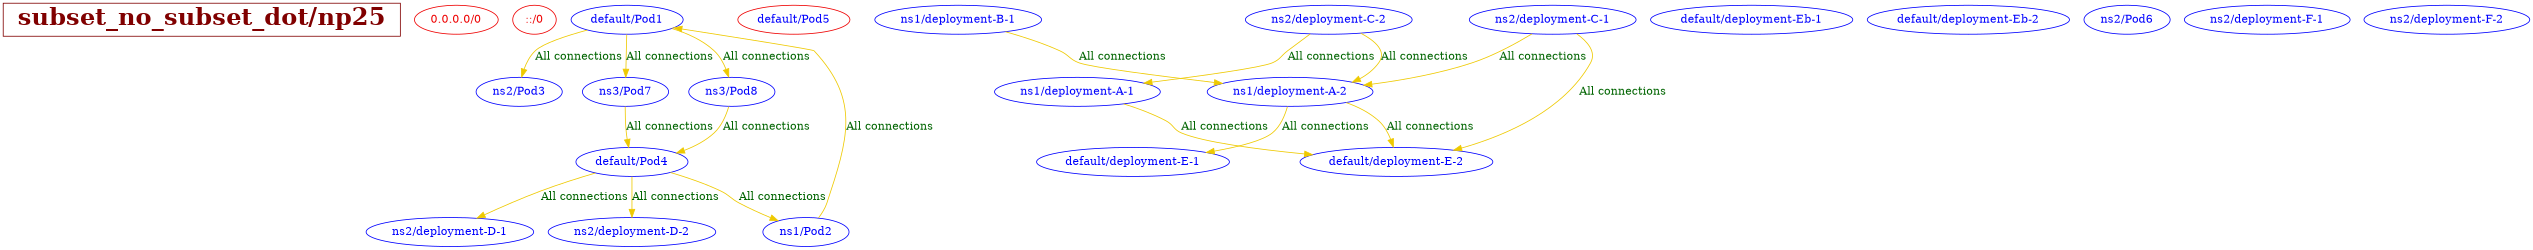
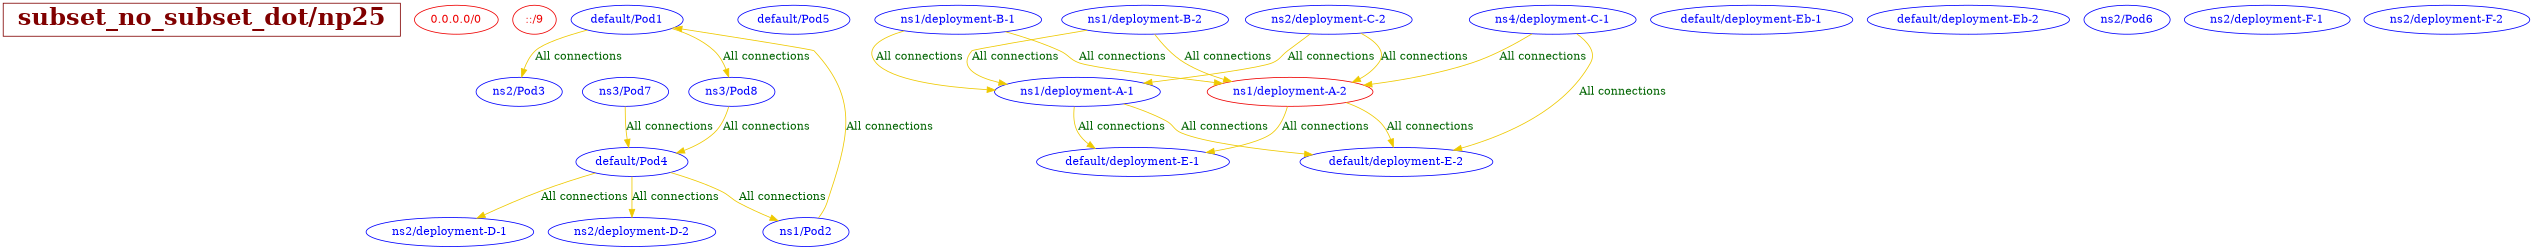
  digraph {
    node [color=blue fontcolor=blue]
    edge [color=gold2 fontcolor=darkgreen]
    n1 [color=webmaroon fontcolor=webmaroon fontsize=30 label=< <B>subset_no_subset_dot/np25</B> > shape=box]
    n2 [color=red2 fontcolor=red2 label="0.0.0.0/0"]
-   n3 [color=red2 fontcolor=red2 label="::/0"]
+   n3 [color=red2 fontcolor=red2 label="::/9"]
    n4 [label="default/Pod1"]
    n5 [label="ns2/Pod3"]
    n6 [label="ns3/Pod7"]
    n7 [label="ns3/Pod8"]
    n8 [label="default/Pod4"]
    n9 [label="ns1/Pod2"]
    n10 [label="ns2/deployment-D-1"]
    n11 [label="ns2/deployment-D-2"]
-   n12 [color=red2 label="default/Pod5"]
+   n12 [label="default/Pod5"]
    n13 [label="default/deployment-E-1"]
    n14 [label="default/deployment-E-2"]
    n15 [label="default/deployment-Eb-1"]
    n16 [label="default/deployment-Eb-2"]
    n17 [label="ns1/deployment-A-1"]
-   n18 [label="ns1/deployment-A-2"]
+   n18 [color=red2 label="ns1/deployment-A-2"]
    n19 [label="ns1/deployment-B-1"]
+   n20 [label="ns1/deployment-B-2"]
    n21 [label="ns2/Pod6"]
-   n22 [label="ns2/deployment-C-1"]
+   n22 [label="ns4/deployment-C-1"]
    n23 [label="ns2/deployment-C-2"]
    n24 [label="ns2/deployment-F-1"]
    n25 [label="ns2/deployment-F-2"]
    n4 -> n5 [label="All connections"]
-   n4 -> n6 [label="All connections"]
    n4 -> n7 [label="All connections"]
    n6 -> n8 [label="All connections"]
    n7 -> n8 [label="All connections"]
    n8 -> n9 [label="All connections"]
    n8 -> n10 [label="All connections"]
    n8 -> n11 [label="All connections"]
    n9 -> n4 [label="All connections"]
+   n17 -> n13 [label="All connections"]
    n17 -> n14 [label="All connections"]
    n18 -> n13 [label="All connections"]
    n18 -> n14 [label="All connections"]
+   n19 -> n17 [label="All connections"]
    n19 -> n18 [label="All connections"]
+   n20 -> n17 [label="All connections"]
+   n20 -> n18 [label="All connections"]
    n22 -> n14 [label="All connections"]
    n22 -> n18 [label="All connections"]
    n23 -> n17 [label="All connections"]
    n23 -> n18 [label="All connections"]
  }
